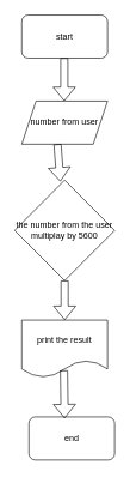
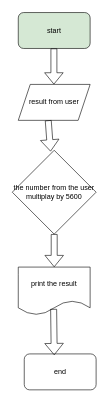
  <mxCell id="0" />
  <mxCell id="1" parent="0" />
- <mxCell id="2" value="end" style="rounded=1;whiteSpace=wrap;html=1;" vertex="1" parent="1"><mxGeometry x="40" y="580" width="120" height="60" as="geometry" /></mxCell>
- <mxCell id="3" value="start" style="rounded=1;whiteSpace=wrap;html=1;" vertex="1" parent="1"><mxGeometry x="30" y="20" width="120" height="60" as="geometry" /></mxCell>
+ <mxCell id="2" value="end" style="rounded=1;whiteSpace=wrap;html=1;" vertex="1" parent="1"><mxGeometry x="40" y="590" width="120" height="60" as="geometry" /></mxCell>
+ <mxCell id="3" value="start" style="rounded=1;whiteSpace=wrap;html=1;fillColor=#d5e8d4;" vertex="1" parent="1"><mxGeometry x="30" y="20" width="120" height="60" as="geometry" /></mxCell>
  <mxCell id="4" value="" style="shape=flexArrow;endArrow=classic;html=1;rounded=0;" edge="1" parent="1"><mxGeometry width="50" height="50" relative="1" as="geometry"><mxPoint x="89.5" y="80" as="sourcePoint" /><mxPoint x="89.5" y="140" as="targetPoint" /></mxGeometry></mxCell>
- <mxCell id="5" value="number from user" style="shape=parallelogram;perimeter=parallelogramPerimeter;whiteSpace=wrap;html=1;fixedSize=1;" vertex="1" parent="1"><mxGeometry x="30" y="140" width="120" height="60" as="geometry" /></mxCell>
+ <mxCell id="5" value="result from user" style="shape=parallelogram;perimeter=parallelogramPerimeter;whiteSpace=wrap;html=1;fixedSize=1;" vertex="1" parent="1"><mxGeometry x="30" y="140" width="120" height="60" as="geometry" /></mxCell>
  <mxCell id="6" value="the number from the user multiplay by 5600" style="rhombus;whiteSpace=wrap;html=1;" vertex="1" parent="1"><mxGeometry x="20" y="250" width="140" height="140" as="geometry" /></mxCell>
  <mxCell id="7" value="" style="shape=flexArrow;endArrow=classic;html=1;rounded=0;exitX=0.417;exitY=1;exitDx=0;exitDy=0;exitPerimeter=0;entryX=0.457;entryY=0.014;entryDx=0;entryDy=0;entryPerimeter=0;" edge="1" parent="1" source="5" target="6"><mxGeometry width="50" height="50" relative="1" as="geometry"><mxPoint x="210" y="390" as="sourcePoint" /><mxPoint x="260" y="340" as="targetPoint" /></mxGeometry></mxCell>
  <mxCell id="8" value="" style="shape=flexArrow;endArrow=classic;html=1;rounded=0;exitX=0.5;exitY=1;exitDx=0;exitDy=0;" edge="1" parent="1" source="6" target="9"><mxGeometry width="50" height="50" relative="1" as="geometry"><mxPoint x="210" y="390" as="sourcePoint" /><mxPoint x="90" y="500" as="targetPoint" /></mxGeometry></mxCell>
  <mxCell id="9" value="print the result" style="shape=document;whiteSpace=wrap;html=1;boundedLbl=1;" vertex="1" parent="1"><mxGeometry x="30" y="445" width="120" height="80" as="geometry" /></mxCell>
  <mxCell id="10" value="" style="shape=flexArrow;endArrow=classic;html=1;rounded=0;exitX=0.492;exitY=0.875;exitDx=0;exitDy=0;exitPerimeter=0;entryX=0.417;entryY=0.033;entryDx=0;entryDy=0;entryPerimeter=0;" edge="1" parent="1" source="9" target="2"><mxGeometry width="50" height="50" relative="1" as="geometry"><mxPoint x="210" y="390" as="sourcePoint" /><mxPoint x="260" y="340" as="targetPoint" /></mxGeometry></mxCell>
